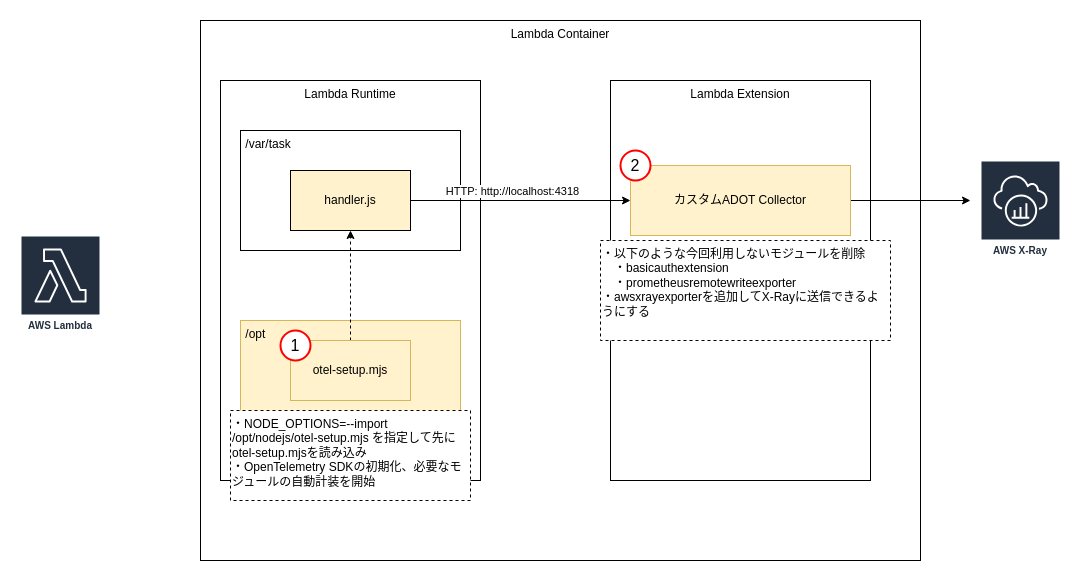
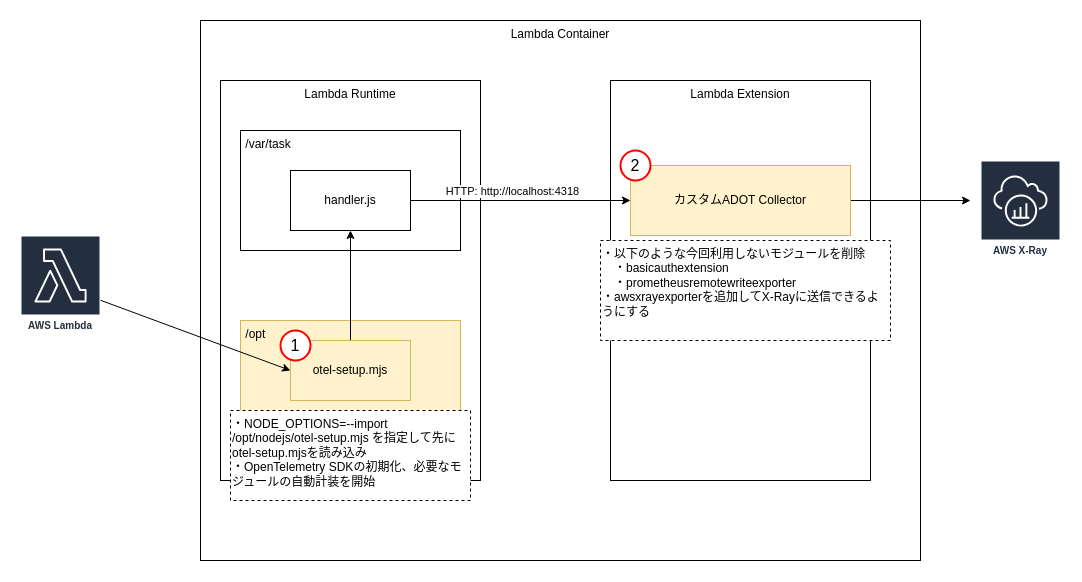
  <mxCell id="0" />
  <mxCell id="1" style="" parent="0" />
  <mxCell id="2" value="Lambda Container" style="whiteSpace=wrap;html=1;verticalAlign=top;" vertex="1" parent="1"><mxGeometry x="200" y="20" width="720" height="540" as="geometry" /></mxCell>
  <mxCell id="3" value="AWS Lambda" style="sketch=0;outlineConnect=0;fontColor=#232F3E;gradientColor=none;strokeColor=#ffffff;fillColor=#232F3E;dashed=0;verticalLabelPosition=middle;verticalAlign=bottom;align=center;html=1;whiteSpace=wrap;fontSize=10;fontStyle=1;spacing=3;shape=mxgraph.aws4.productIcon;prIcon=mxgraph.aws4.lambda;" vertex="1" parent="1"><mxGeometry x="20" y="235" width="80" height="100" as="geometry" /></mxCell>
  <mxCell id="4" value="AWS X-Ray" style="sketch=0;outlineConnect=0;fontColor=#232F3E;gradientColor=none;strokeColor=#ffffff;fillColor=#232F3E;dashed=0;verticalLabelPosition=middle;verticalAlign=bottom;align=center;html=1;whiteSpace=wrap;fontSize=10;fontStyle=1;spacing=3;shape=mxgraph.aws4.productIcon;prIcon=mxgraph.aws4.xray;" vertex="1" parent="1"><mxGeometry x="980" y="160" width="80" height="100" as="geometry" /></mxCell>
  <mxCell id="5" value="LambdaInternal" style="" parent="0" />
  <mxCell id="6" value="Lambda Runtime" style="whiteSpace=wrap;html=1;verticalAlign=top;" vertex="1" parent="5"><mxGeometry x="220" y="80" width="260" height="400" as="geometry" /></mxCell>
  <mxCell id="7" value="Lambda Extension" style="whiteSpace=wrap;html=1;verticalAlign=top;" vertex="1" parent="5"><mxGeometry x="610" y="80" width="260" height="400" as="geometry" /></mxCell>
  <mxCell id="8" value="&amp;nbsp;/opt" style="whiteSpace=wrap;html=1;align=left;verticalAlign=top;fillColor=#fff2cc;strokeColor=#d6b656;" vertex="1" parent="5"><mxGeometry x="240" y="320" width="220" height="120" as="geometry" /></mxCell>
  <mxCell id="9" value="Diagrams" parent="0" />
  <mxCell id="10" value="&amp;nbsp;/var/task" style="whiteSpace=wrap;html=1;align=left;verticalAlign=top;" vertex="1" parent="9"><mxGeometry x="240" y="130" width="220" height="120" as="geometry" /></mxCell>
- <mxCell id="11" value="handler.js" style="whiteSpace=wrap;html=1;fillColor=#fff2cc;" vertex="1" parent="9"><mxGeometry x="290" y="170" width="120" height="60" as="geometry" /></mxCell>
- <mxCell id="12" style="edgeStyle=none;html=1;dashed=1;" edge="1" parent="9" source="13" target="11"><mxGeometry relative="1" as="geometry" /></mxCell>
+ <mxCell id="11" value="handler.js" style="whiteSpace=wrap;html=1;" vertex="1" parent="9"><mxGeometry x="290" y="170" width="120" height="60" as="geometry" /></mxCell>
+ <mxCell id="12" style="edgeStyle=none;html=1;" edge="1" parent="9" source="13" target="11"><mxGeometry relative="1" as="geometry" /></mxCell>
  <mxCell id="13" value="otel-setup.mjs" style="whiteSpace=wrap;html=1;fillColor=#fff2cc;strokeColor=#d6b656;" vertex="1" parent="9"><mxGeometry x="290" y="340" width="120" height="60" as="geometry" /></mxCell>
+ <mxCell id="14" style="edgeStyle=none;html=1;entryX=0;entryY=0.5;entryDx=0;entryDy=0;" edge="1" parent="9" source="3" target="13"><mxGeometry relative="1" as="geometry" /></mxCell>
  <mxCell id="15" style="edgeStyle=none;html=1;" edge="1" parent="9" source="16"><mxGeometry relative="1" as="geometry"><mxPoint x="970" y="200" as="targetPoint" /></mxGeometry></mxCell>
  <mxCell id="16" value="カスタムADOT Collector" style="whiteSpace=wrap;html=1;align=center;verticalAlign=middle;fillColor=#fff2cc;strokeColor=#d6b656;" vertex="1" parent="9"><mxGeometry x="630" y="165" width="220" height="70" as="geometry" /></mxCell>
  <mxCell id="17" value="" style="edgeStyle=none;orthogonalLoop=1;jettySize=auto;html=1;entryX=0;entryY=0.5;entryDx=0;entryDy=0;" edge="1" parent="9" target="16"><mxGeometry width="100" relative="1" as="geometry"><mxPoint x="410" y="200" as="sourcePoint" /><mxPoint x="510" y="199.5" as="targetPoint" /><Array as="points" /></mxGeometry></mxCell>
  <mxCell id="18" value="HTTP: http://localhost:4318" style="edgeLabel;html=1;align=center;verticalAlign=middle;resizable=0;points=[];" vertex="1" connectable="0" parent="17"><mxGeometry x="-0.082" relative="1" as="geometry"><mxPoint y="-10" as="offset" /></mxGeometry></mxCell>
  <mxCell id="19" value="callouts" parent="0" />
  <mxCell id="20" value="・NODE_OPTIONS=--import /opt/nodejs/otel-setup.mjs を指定して先にotel-setup.mjsを読み込み&lt;div&gt;・OpenTelemetry SDKの初期化、必要なモジュールの自動計装を開始&lt;/div&gt;" style="whiteSpace=wrap;html=1;dashed=1;verticalAlign=top;align=left;" vertex="1" parent="19"><mxGeometry x="230" y="410" width="240" height="90" as="geometry" /></mxCell>
  <mxCell id="21" value="1" style="ellipse;whiteSpace=wrap;html=1;fontSize=16;labelBackgroundColor=default;labelBorderColor=none;strokeColor=#FF0000;strokeWidth=2;" vertex="1" parent="19"><mxGeometry x="280" y="330" width="30" height="30" as="geometry" /></mxCell>
  <mxCell id="22" value="2" style="ellipse;whiteSpace=wrap;html=1;fontSize=16;labelBackgroundColor=default;labelBorderColor=none;strokeColor=#FF0000;strokeWidth=2;" vertex="1" parent="19"><mxGeometry x="620" y="150" width="30" height="30" as="geometry" /></mxCell>
  <mxCell id="23" value="・以下のような今回利用しないモジュールを削除&lt;div&gt;　・basicauthextension&lt;div&gt;　・prometheusremotewriteexporter&lt;/div&gt;&lt;/div&gt;&lt;div&gt;・awsxrayexporterを追加してX-Rayに送信できるようにする&lt;/div&gt;" style="whiteSpace=wrap;html=1;dashed=1;verticalAlign=top;align=left;" vertex="1" parent="19"><mxGeometry x="600" y="240" width="290" height="100" as="geometry" /></mxCell>
